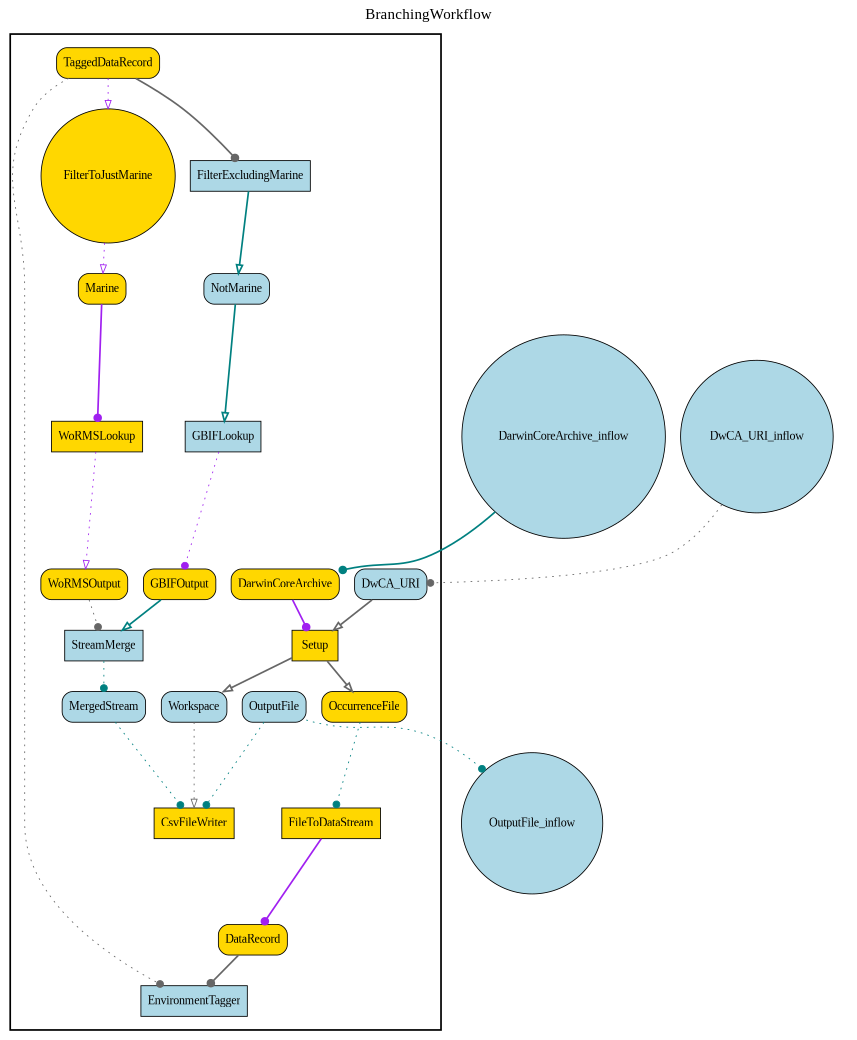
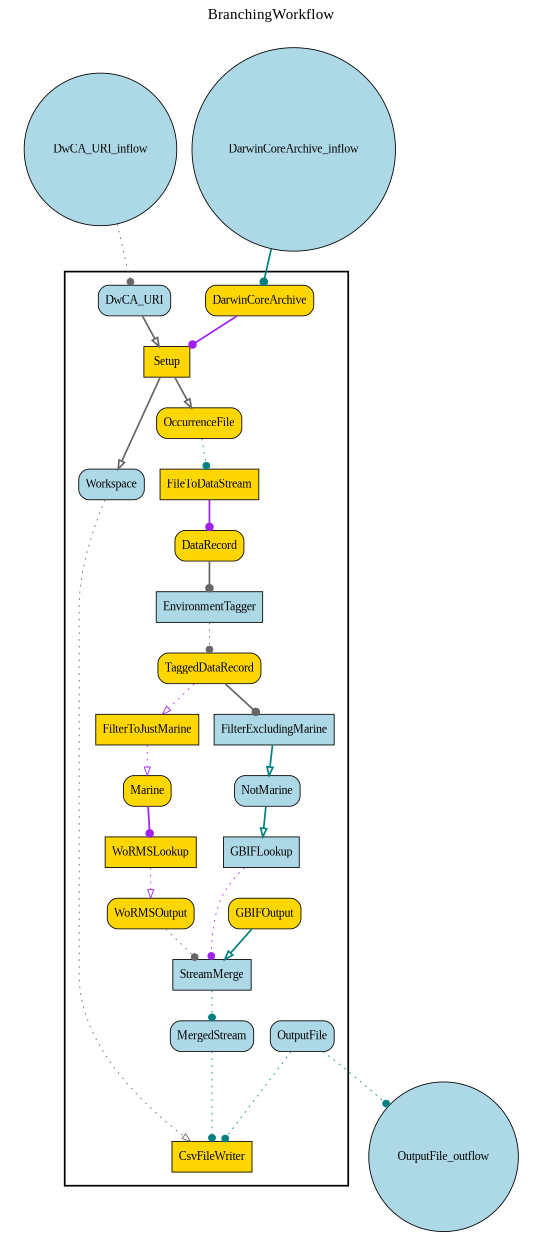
  digraph {
    fontname="Liberation Serif"
    fontsize=18
    label=BranchingWorkflow
    labelloc=t
    rankdir=TB
    node [fillcolor=gold fontname="Liberation Serif" peripheries=1 shape=box style=filled]
    edge [arrowhead=dot color=gray40 fontname="Liberation Serif" style=dotted]
    Setup
    FileToDataStream
    EnvironmentTagger [fillcolor=lightblue]
-   FilterToJustMarine [shape=circle]
+   FilterToJustMarine
    FilterExcludingMarine [fillcolor=lightblue]
    WoRMSLookup
    GBIFLookup [fillcolor=lightblue]
    StreamMerge [fillcolor=lightblue]
    CsvFileWriter
    DarwinCoreArchive [style="rounded,filled"]
    Workspace [fillcolor=lightblue style="rounded,filled"]
    OccurrenceFile [style="rounded,filled"]
    DataRecord [style="rounded,filled"]
    TaggedDataRecord [style="rounded,filled"]
    Marine [style="rounded,filled"]
    NotMarine [fillcolor=lightblue style="rounded,filled"]
    WoRMSOutput [style="rounded,filled"]
    GBIFOutput [style="rounded,filled"]
    MergedStream [fillcolor=lightblue style="rounded,filled"]
    OutputFile [fillcolor=lightblue style="rounded,filled"]
    DwCA_URI [fillcolor=lightblue style="rounded,filled"]
    DarwinCoreArchive_inflow [fillcolor=lightblue shape=circle width=0.2]
    DwCA_URI_inflow [fillcolor=lightblue shape=circle width=0.2]
-   OutputFile_outflow [fillcolor=lightblue shape=circle width=0.2 label=OutputFile_inflow]
+   OutputFile_outflow [fillcolor=lightblue shape=circle width=0.2]
    subgraph cluster_1 {
      color=black
      label=""
      penwidth=2
      subgraph cluster_2 {
        color=white
        label=""
        penwidth=2
        Setup
        FileToDataStream
        EnvironmentTagger
        FilterToJustMarine
        FilterExcludingMarine
        WoRMSLookup
        GBIFLookup
        StreamMerge
        CsvFileWriter
        DarwinCoreArchive
        Workspace
        OccurrenceFile
        DataRecord
        TaggedDataRecord
        Marine
        NotMarine
        WoRMSOutput
        GBIFOutput
        MergedStream
        OutputFile
        DwCA_URI
      }
    }
    subgraph cluster_3 {
      color=white
      label=""
      penwidth=2
      subgraph cluster_4 {
        color=white
        label=""
        penwidth=2
        DarwinCoreArchive_inflow
        DwCA_URI_inflow
      }
    }
    subgraph cluster_5 {
      color=white
      label=""
      penwidth=2
      subgraph cluster_6 {
        color=white
        label=""
        penwidth=2
        OutputFile_outflow
      }
    }
    Setup -> Workspace [arrowhead=onormal style=bold]
    Setup -> OccurrenceFile [arrowhead=onormal style=bold]
    FileToDataStream -> DataRecord [color=purple style=bold]
-   TaggedDataRecord -> EnvironmentTagger
+   EnvironmentTagger -> TaggedDataRecord
    FilterToJustMarine -> Marine [arrowhead=onormal color=purple]
    FilterExcludingMarine -> NotMarine [arrowhead=onormal color=teal style=bold]
    WoRMSLookup -> WoRMSOutput [arrowhead=onormal color=purple]
-   GBIFLookup -> GBIFOutput [color=purple]
+   GBIFLookup -> StreamMerge [color=purple]
    StreamMerge -> MergedStream [color=teal]
    DarwinCoreArchive -> Setup [color=purple style=bold]
    Workspace -> CsvFileWriter [arrowhead=onormal]
    OccurrenceFile -> FileToDataStream [color=teal]
    DataRecord -> EnvironmentTagger [style=bold]
    TaggedDataRecord -> FilterToJustMarine [arrowhead=onormal color=purple]
    TaggedDataRecord -> FilterExcludingMarine [style=bold]
    Marine -> WoRMSLookup [color=purple style=bold]
    NotMarine -> GBIFLookup [arrowhead=onormal color=teal style=bold]
    WoRMSOutput -> StreamMerge
    GBIFOutput -> StreamMerge [arrowhead=onormal color=teal style=bold]
    MergedStream -> CsvFileWriter [color=teal]
    OutputFile -> CsvFileWriter [color=teal]
    OutputFile -> OutputFile_outflow [color=teal]
    DwCA_URI -> Setup [arrowhead=onormal style=bold]
    DarwinCoreArchive_inflow -> DarwinCoreArchive [color=teal style=bold]
    DwCA_URI_inflow -> DwCA_URI
  }
